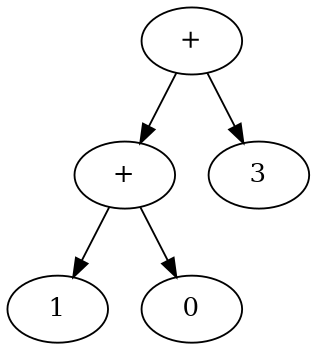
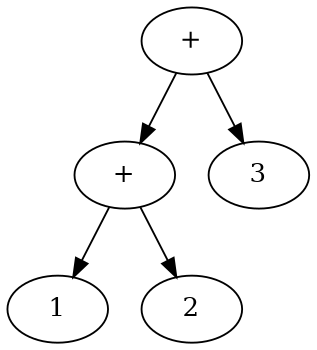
  digraph {
    d2toptions="--autosize"
    n1 [label="+"]
    n2 [label=1]
-   n3 [label=0]
+   n3 [label=2]
    n4 [label="+"]
    n5 [label=3]
    n1 -> n2
    n1 -> n3
    n4 -> n1
    n4 -> n5
  }
